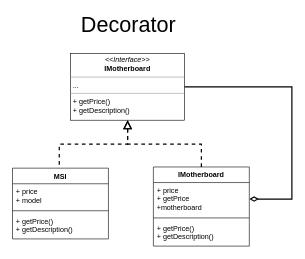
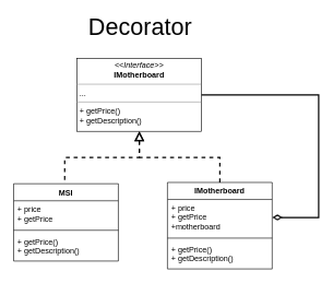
  <mxCell id="0" />
  <mxCell id="1" parent="0" />
  <mxCell id="2" value="Decorator" style="text;html=1;strokeColor=none;fillColor=none;align=center;verticalAlign=middle;whiteSpace=wrap;rounded=0;fontSize=36;fontStyle=0;spacingTop=0;spacingLeft=0;" parent="1" vertex="1"><mxGeometry x="106" y="20" width="215" height="40" as="geometry" /></mxCell>
  <mxCell id="3" style="edgeStyle=orthogonalEdgeStyle;rounded=0;orthogonalLoop=1;jettySize=auto;html=1;dashed=1;endArrow=none;endFill=0;endSize=10;strokeWidth=2;startArrow=block;startFill=0;startSize=10;" parent="1" source="4" target="5" edge="1"><mxGeometry relative="1" as="geometry"><Array as="points"><mxPoint x="212" y="240" /><mxPoint x="98" y="240" /></Array></mxGeometry></mxCell>
  <mxCell id="4" value="&lt;p style=&quot;margin: 0px ; margin-top: 4px ; text-align: center&quot;&gt;&lt;i&gt;&amp;lt;&amp;lt;Interface&amp;gt;&amp;gt;&lt;/i&gt;&lt;br&gt;&lt;b&gt;IMotherboard&lt;/b&gt;&lt;/p&gt;&lt;hr size=&quot;1&quot;&gt;&lt;p style=&quot;margin: 0px ; margin-left: 4px&quot;&gt;...&lt;/p&gt;&lt;hr size=&quot;1&quot;&gt;&lt;p style=&quot;margin: 0px ; margin-left: 4px&quot;&gt;+ getPrice()&lt;/p&gt;&lt;p style=&quot;margin: 0px ; margin-left: 4px&quot;&gt;+ getDescription()&lt;/p&gt;" style="verticalAlign=top;align=left;overflow=fill;fontSize=12;fontFamily=Helvetica;html=1;" parent="1" vertex="1"><mxGeometry x="117" y="89" width="190" height="111" as="geometry" /></mxCell>
  <mxCell id="5" value="MSI" style="swimlane;fontStyle=1;align=center;verticalAlign=top;childLayout=stackLayout;horizontal=1;startSize=26;horizontalStack=0;resizeParent=1;resizeParentMax=0;resizeLast=0;collapsible=1;marginBottom=0;" parent="1" vertex="1"><mxGeometry x="20" y="280" width="160" height="118" as="geometry" /></mxCell>
- <mxCell id="6" value="+ price&#10;+ model" style="text;strokeColor=none;fillColor=none;align=left;verticalAlign=top;spacingLeft=4;spacingRight=4;overflow=hidden;rotatable=0;points=[[0,0.5],[1,0.5]];portConstraint=eastwest;" parent="5" vertex="1"><mxGeometry y="26" width="160" height="41" as="geometry" /></mxCell>
+ <mxCell id="6" value="+ price&#10;+ getPrice" style="text;strokeColor=none;fillColor=none;align=left;verticalAlign=top;spacingLeft=4;spacingRight=4;overflow=hidden;rotatable=0;points=[[0,0.5],[1,0.5]];portConstraint=eastwest;" parent="5" vertex="1"><mxGeometry y="26" width="160" height="41" as="geometry" /></mxCell>
  <mxCell id="7" value="" style="line;strokeWidth=1;fillColor=none;align=left;verticalAlign=middle;spacingTop=-1;spacingLeft=3;spacingRight=3;rotatable=0;labelPosition=right;points=[];portConstraint=eastwest;" parent="5" vertex="1"><mxGeometry y="67" width="160" height="8" as="geometry" /></mxCell>
  <mxCell id="8" value="+ getPrice()&#10;+ getDescription()" style="text;strokeColor=none;fillColor=none;align=left;verticalAlign=top;spacingLeft=4;spacingRight=4;overflow=hidden;rotatable=0;points=[[0,0.5],[1,0.5]];portConstraint=eastwest;" parent="5" vertex="1"><mxGeometry y="75" width="160" height="43" as="geometry" /></mxCell>
  <mxCell id="9" style="edgeStyle=orthogonalEdgeStyle;rounded=0;orthogonalLoop=1;jettySize=auto;html=1;dashed=1;endArrow=block;endFill=0;endSize=10;strokeWidth=2;" parent="1" source="10" target="4" edge="1"><mxGeometry relative="1" as="geometry"><Array as="points"><mxPoint x="335" y="240" /><mxPoint x="212" y="240" /></Array></mxGeometry></mxCell>
  <mxCell id="10" value="IMotherboard" style="swimlane;fontStyle=1;align=center;verticalAlign=top;childLayout=stackLayout;horizontal=1;startSize=26;horizontalStack=0;resizeParent=1;resizeParentMax=0;resizeLast=0;collapsible=1;marginBottom=0;" parent="1" vertex="1"><mxGeometry x="255" y="278" width="160" height="132" as="geometry" /></mxCell>
  <mxCell id="11" value="+ price&#10;+ getPrice&#10;+motherboard" style="text;strokeColor=none;fillColor=none;align=left;verticalAlign=top;spacingLeft=4;spacingRight=4;overflow=hidden;rotatable=0;points=[[0,0.5],[1,0.5]];portConstraint=eastwest;" parent="10" vertex="1"><mxGeometry y="26" width="160" height="55" as="geometry" /></mxCell>
  <mxCell id="12" value="" style="line;strokeWidth=1;fillColor=none;align=left;verticalAlign=middle;spacingTop=-1;spacingLeft=3;spacingRight=3;rotatable=0;labelPosition=right;points=[];portConstraint=eastwest;" parent="10" vertex="1"><mxGeometry y="81" width="160" height="8" as="geometry" /></mxCell>
  <mxCell id="13" value="+ getPrice()&#10;+ getDescription()" style="text;strokeColor=none;fillColor=none;align=left;verticalAlign=top;spacingLeft=4;spacingRight=4;overflow=hidden;rotatable=0;points=[[0,0.5],[1,0.5]];portConstraint=eastwest;" parent="10" vertex="1"><mxGeometry y="89" width="160" height="43" as="geometry" /></mxCell>
  <mxCell id="14" style="edgeStyle=orthogonalEdgeStyle;rounded=0;orthogonalLoop=1;jettySize=auto;html=1;entryX=1;entryY=0.5;entryDx=0;entryDy=0;startArrow=diamondThin;startFill=0;endArrow=none;endFill=0;startSize=10;endSize=10;strokeWidth=2;" parent="1" source="11" target="4" edge="1"><mxGeometry relative="1" as="geometry"><Array as="points"><mxPoint x="486" y="332" /><mxPoint x="486" y="145" /></Array></mxGeometry></mxCell>
